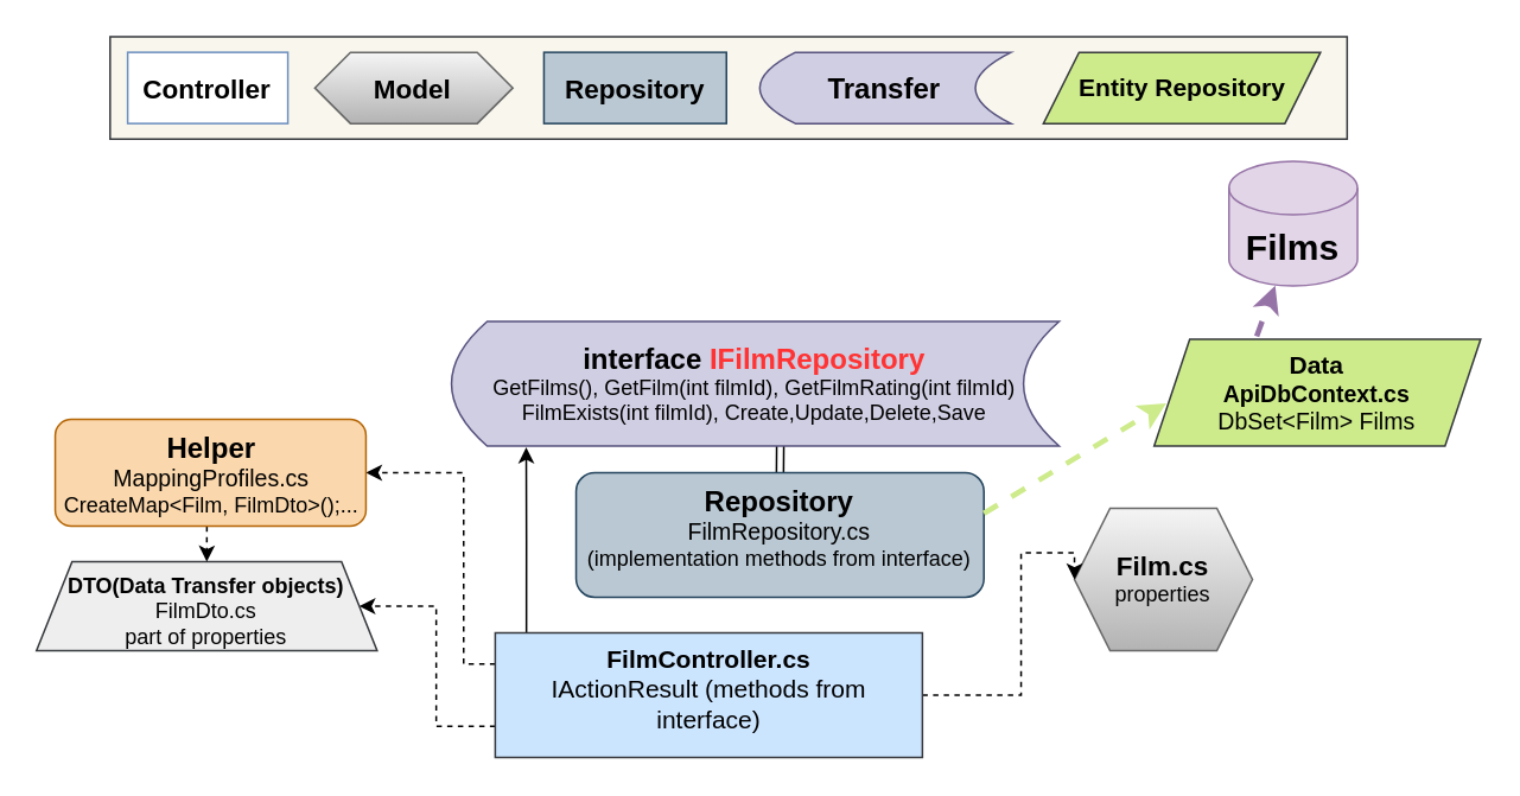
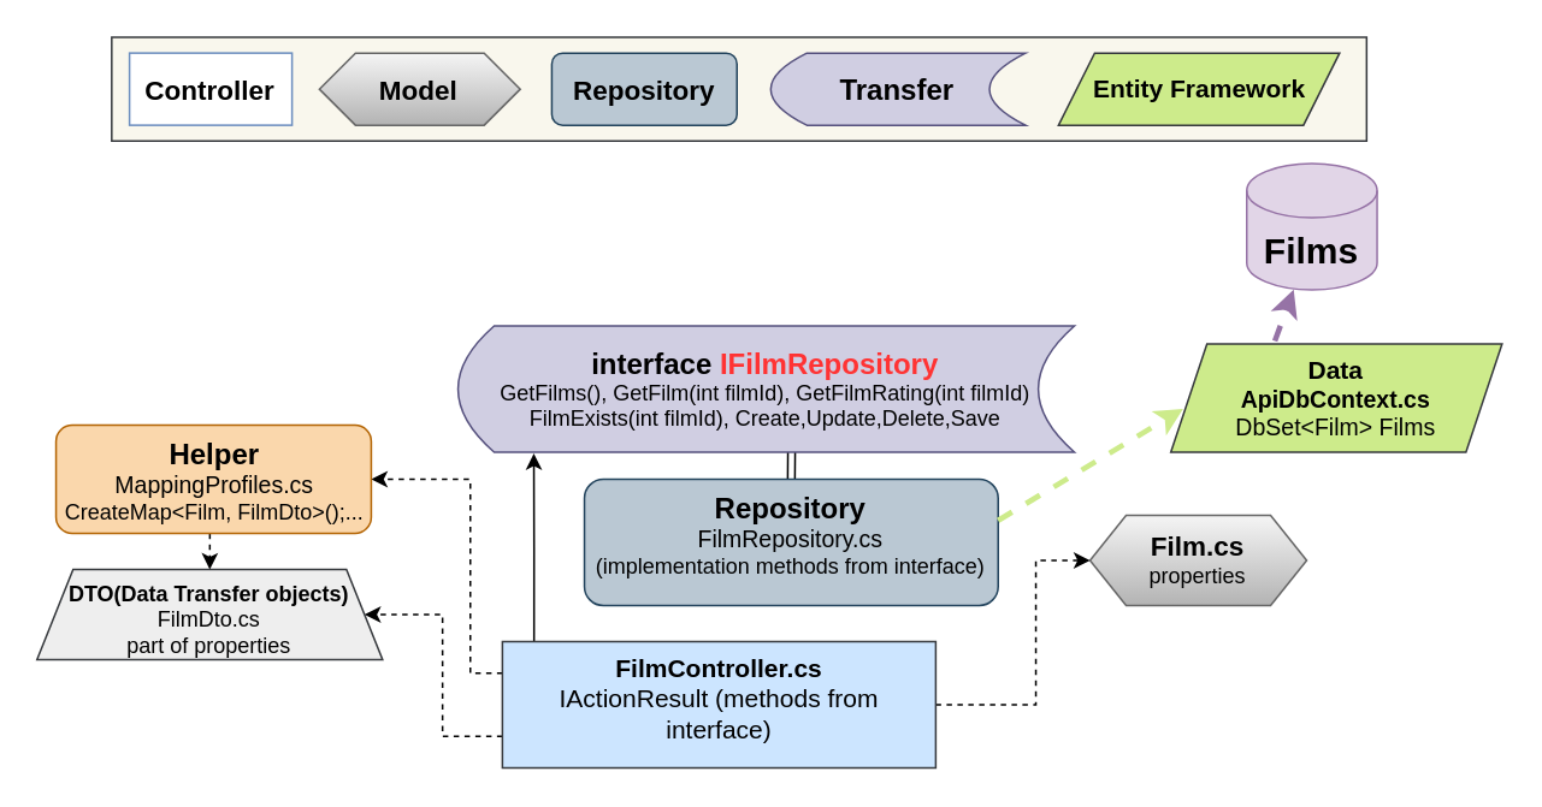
  <mxCell id="0" />
  <mxCell id="1" parent="0" />
  <mxCell id="2" value="" style="rounded=0;whiteSpace=wrap;html=1;fillColor=#f9f7ed;strokeColor=#36393d;" parent="1" vertex="1"><mxGeometry x="61.38" y="20" width="695.01" height="57.5" as="geometry" /></mxCell>
  <mxCell id="3" value="&lt;font size=&quot;1&quot; style=&quot;&quot;&gt;&lt;b style=&quot;font-size: 15px;&quot;&gt;Controller&lt;/b&gt;&lt;/font&gt;" style="rounded=0;whiteSpace=wrap;html=1;fillColor=#ffffff;strokeColor=#6c8ebf;" parent="1" vertex="1"><mxGeometry x="71.24" y="28.75" width="90" height="40" as="geometry" /></mxCell>
  <mxCell id="4" value="&lt;font style=&quot;border-color: var(--border-color);&quot;&gt;&lt;span style=&quot;font-size: 16px;&quot;&gt;&lt;b&gt;Transfer&lt;/b&gt;&lt;/span&gt;&lt;br&gt;&lt;/font&gt;" style="shape=dataStorage;whiteSpace=wrap;html=1;fixedSize=1;fillColor=#d0cee2;strokeColor=#56517e;" parent="1" vertex="1"><mxGeometry x="426.39" y="28.75" width="141.13" height="40" as="geometry" /></mxCell>
- <mxCell id="5" value="&lt;font style=&quot;&quot;&gt;&lt;b style=&quot;&quot;&gt;&lt;font style=&quot;font-size: 15px;&quot;&gt;Repository&lt;/font&gt;&lt;/b&gt;&lt;br&gt;&lt;/font&gt;" style="whiteSpace=wrap;html=1;fillColor=#bac8d3;strokeColor=#23445d;verticalAlign=middle;rounded=0;" parent="1" vertex="1"><mxGeometry x="305.12" y="28.75" width="102.54" height="40" as="geometry" /></mxCell>
+ <mxCell id="5" value="&lt;font style=&quot;&quot;&gt;&lt;b style=&quot;&quot;&gt;&lt;font style=&quot;font-size: 15px;&quot;&gt;Repository&lt;/font&gt;&lt;/b&gt;&lt;br&gt;&lt;/font&gt;" style="rounded=1;whiteSpace=wrap;html=1;fillColor=#bac8d3;strokeColor=#23445d;verticalAlign=middle;" parent="1" vertex="1"><mxGeometry x="305.12" y="28.75" width="102.54" height="40" as="geometry" /></mxCell>
  <mxCell id="6" value="&lt;font size=&quot;1&quot; style=&quot;&quot;&gt;&lt;b style=&quot;font-size: 15px;&quot;&gt;Model&lt;/b&gt;&lt;/font&gt;" style="shape=hexagon;perimeter=hexagonPerimeter2;whiteSpace=wrap;html=1;fixedSize=1;fillColor=#f5f5f5;strokeColor=#666666;gradientColor=#b3b3b3;" parent="1" vertex="1"><mxGeometry x="176.39" y="28.75" width="111.25" height="40" as="geometry" /></mxCell>
- <mxCell id="7" value="&lt;font style=&quot;font-size: 14px;&quot;&gt;&lt;b&gt;Entity Repository&lt;/b&gt;&lt;/font&gt;" style="shape=parallelogram;perimeter=parallelogramPerimeter;whiteSpace=wrap;html=1;fixedSize=1;fillColor=#cdeb8b;strokeColor=#36393d;" parent="1" vertex="1"><mxGeometry x="585.76" y="28.75" width="155.63" height="40" as="geometry" /></mxCell>
- <mxCell id="8" value="&lt;font style=&quot;&quot;&gt;&lt;b style=&quot;font-size: 15px;&quot;&gt;Film.cs&lt;/b&gt;&lt;br&gt;&lt;font style=&quot;font-size: 12px;&quot;&gt;properties&lt;/font&gt;&lt;br&gt;&lt;/font&gt;" style="shape=hexagon;perimeter=hexagonPerimeter2;whiteSpace=wrap;html=1;fixedSize=1;fillColor=#f5f5f5;strokeColor=#666666;gradientColor=#b3b3b3;" parent="1" vertex="1"><mxGeometry x="603.19" y="285" width="100" height="80" as="geometry" /></mxCell>
+ <mxCell id="7" value="&lt;font style=&quot;font-size: 14px;&quot;&gt;&lt;b&gt;Entity Framework&lt;/b&gt;&lt;/font&gt;" style="shape=parallelogram;perimeter=parallelogramPerimeter;whiteSpace=wrap;html=1;fixedSize=1;fillColor=#cdeb8b;strokeColor=#36393d;" parent="1" vertex="1"><mxGeometry x="585.76" y="28.75" width="155.63" height="40" as="geometry" /></mxCell>
+ <mxCell id="8" value="&lt;font style=&quot;&quot;&gt;&lt;b style=&quot;font-size: 15px;&quot;&gt;Film.cs&lt;/b&gt;&lt;br&gt;&lt;font style=&quot;font-size: 12px;&quot;&gt;properties&lt;/font&gt;&lt;br&gt;&lt;/font&gt;" style="shape=hexagon;perimeter=hexagonPerimeter2;whiteSpace=wrap;html=1;fixedSize=1;fillColor=#f5f5f5;strokeColor=#666666;gradientColor=#b3b3b3;" parent="1" vertex="1"><mxGeometry x="603.19" y="285" width="120" height="50" as="geometry" /></mxCell>
  <mxCell id="9" style="edgeStyle=orthogonalEdgeStyle;rounded=0;orthogonalLoop=1;jettySize=auto;html=1;exitX=0.073;exitY=-0.002;exitDx=0;exitDy=0;entryX=0.123;entryY=1.01;entryDx=0;entryDy=0;entryPerimeter=0;exitPerimeter=0;" parent="1" source="13" target="15" edge="1"><mxGeometry relative="1" as="geometry" /></mxCell>
  <mxCell id="10" style="edgeStyle=orthogonalEdgeStyle;rounded=0;orthogonalLoop=1;jettySize=auto;html=1;exitX=1;exitY=0.5;exitDx=0;exitDy=0;entryX=0;entryY=0.5;entryDx=0;entryDy=0;dashed=1;" parent="1" source="13" target="8" edge="1"><mxGeometry relative="1" as="geometry"><Array as="points"><mxPoint x="573.19" y="390" /><mxPoint x="573.19" y="310" /></Array></mxGeometry></mxCell>
  <mxCell id="11" style="edgeStyle=orthogonalEdgeStyle;rounded=0;orthogonalLoop=1;jettySize=auto;html=1;exitX=0;exitY=0.25;exitDx=0;exitDy=0;entryX=1;entryY=0.5;entryDx=0;entryDy=0;dashed=1;" edge="1" parent="1" source="13" target="23"><mxGeometry relative="1" as="geometry"><Array as="points"><mxPoint x="260" y="373" /><mxPoint x="260" y="265" /></Array></mxGeometry></mxCell>
  <mxCell id="12" style="edgeStyle=orthogonalEdgeStyle;rounded=0;orthogonalLoop=1;jettySize=auto;html=1;exitX=0;exitY=0.75;exitDx=0;exitDy=0;entryX=1;entryY=0.5;entryDx=0;entryDy=0;dashed=1;" edge="1" parent="1" source="13" target="21"><mxGeometry relative="1" as="geometry" /></mxCell>
  <mxCell id="13" value="&lt;b style=&quot;border-color: var(--border-color);&quot;&gt;FilmController.cs&lt;/b&gt;&lt;font style=&quot;&quot;&gt;&lt;br&gt;IActionResult (methods from interface)&lt;br&gt;&lt;/font&gt;" style="rounded=0;whiteSpace=wrap;html=1;fillColor=#cce5ff;strokeColor=#36393d;fontSize=14;verticalAlign=top;" parent="1" vertex="1"><mxGeometry x="277.76" y="355" width="240" height="70" as="geometry" /></mxCell>
  <mxCell id="14" style="edgeStyle=orthogonalEdgeStyle;rounded=0;orthogonalLoop=1;jettySize=auto;html=1;exitX=0.541;exitY=0.995;exitDx=0;exitDy=0;entryX=0.5;entryY=0;entryDx=0;entryDy=0;shape=link;exitPerimeter=0;" parent="1" source="15" target="16" edge="1"><mxGeometry relative="1" as="geometry" /></mxCell>
  <mxCell id="15" value="&lt;font style=&quot;border-color: var(--border-color); font-size: 16px;&quot;&gt;&lt;b style=&quot;border-color: var(--border-color);&quot;&gt;interface&lt;/b&gt;&amp;nbsp;&lt;font style=&quot;border-color: var(--border-color);&quot; color=&quot;#ff3333&quot;&gt;&lt;b style=&quot;border-color: var(--border-color);&quot;&gt;IFilmRepository&lt;/b&gt;&lt;/font&gt;&lt;/font&gt;&lt;br style=&quot;border-color: var(--border-color); font-size: 14px;&quot;&gt;&lt;font style=&quot;border-color: var(--border-color);&quot;&gt;GetFilms(),&amp;nbsp;GetFilm(int filmId),&amp;nbsp;GetFilmRating(int filmId)&lt;br&gt;FilmExists(int filmId), Create,Update,Delete,Save&lt;br&gt;&lt;/font&gt;" style="shape=dataStorage;whiteSpace=wrap;html=1;fixedSize=1;fillColor=#d0cee2;strokeColor=#56517e;" parent="1" vertex="1"><mxGeometry x="253.19" y="180" width="341.38" height="70" as="geometry" /></mxCell>
  <mxCell id="16" value="&lt;font style=&quot;&quot;&gt;&lt;b style=&quot;&quot;&gt;&lt;font style=&quot;font-size: 16px;&quot;&gt;Repository&lt;/font&gt;&lt;/b&gt;&lt;br&gt;&lt;font style=&quot;font-size: 13px;&quot;&gt;FilmRepository.cs&lt;br&gt;&lt;/font&gt;(implementation&amp;nbsp;methods from interface)&lt;br&gt;&lt;/font&gt;" style="rounded=1;whiteSpace=wrap;html=1;fillColor=#bac8d3;strokeColor=#23445d;verticalAlign=top;" parent="1" vertex="1"><mxGeometry x="323.19" y="265" width="229.13" height="70" as="geometry" /></mxCell>
  <mxCell id="17" value="&lt;font style=&quot;font-size: 13px;&quot;&gt;&lt;b&gt;&lt;font style=&quot;font-size: 14px;&quot;&gt;Data&lt;/font&gt;&lt;br&gt;ApiDbContext.cs&lt;br&gt;&lt;/b&gt;DbSet&amp;lt;Film&amp;gt; Films&lt;br&gt;&lt;/font&gt;" style="shape=parallelogram;perimeter=parallelogramPerimeter;whiteSpace=wrap;html=1;fixedSize=1;fillColor=#cdeb8b;strokeColor=#36393d;verticalAlign=top;" parent="1" vertex="1"><mxGeometry x="647.95" y="190" width="183.44" height="60" as="geometry" /></mxCell>
  <mxCell id="18" style="rounded=0;orthogonalLoop=1;jettySize=auto;html=1;exitX=1;exitY=0.326;exitDx=0;exitDy=0;entryX=0.037;entryY=0.599;entryDx=0;entryDy=0;dashed=1;strokeColor=#CDEB8B;strokeWidth=3;exitPerimeter=0;entryPerimeter=0;" parent="1" source="16" target="17" edge="1"><mxGeometry relative="1" as="geometry"><mxPoint x="552.32" y="292" as="sourcePoint" /><mxPoint x="804.32" y="220" as="targetPoint" /></mxGeometry></mxCell>
  <mxCell id="19" value="&lt;b&gt;&lt;font style=&quot;font-size: 20px;&quot;&gt;Films&lt;/font&gt;&lt;/b&gt;" style="shape=cylinder3;whiteSpace=wrap;html=1;boundedLbl=1;backgroundOutline=1;size=15;fillColor=#e1d5e7;strokeColor=#9673a6;" parent="1" vertex="1"><mxGeometry x="690" y="90" width="72.2" height="70" as="geometry" /></mxCell>
  <mxCell id="20" style="rounded=0;orthogonalLoop=1;jettySize=auto;html=1;exitX=0.314;exitY=-0.027;exitDx=0;exitDy=0;entryX=0.36;entryY=0.998;entryDx=0;entryDy=0;entryPerimeter=0;dashed=1;strokeWidth=3;strokeColor=#9673A6;exitPerimeter=0;" parent="1" source="17" target="19" edge="1"><mxGeometry relative="1" as="geometry"><mxPoint x="761.05" y="111.25" as="sourcePoint" /><mxPoint x="910.49" y="-58.75" as="targetPoint" /></mxGeometry></mxCell>
  <mxCell id="21" value="&lt;b&gt;DTO(Data Transfer objects)&lt;/b&gt;&lt;br&gt;FilmDto.cs&lt;br&gt;part of properties" style="shape=trapezoid;perimeter=trapezoidPerimeter;whiteSpace=wrap;html=1;fixedSize=1;verticalAlign=top;fillColor=#eeeeee;strokeColor=#36393d;" parent="1" vertex="1"><mxGeometry x="20" y="315" width="191.38" height="50" as="geometry" /></mxCell>
  <mxCell id="22" style="edgeStyle=orthogonalEdgeStyle;rounded=0;orthogonalLoop=1;jettySize=auto;html=1;exitX=0.488;exitY=1.004;exitDx=0;exitDy=0;entryX=0.5;entryY=0;entryDx=0;entryDy=0;exitPerimeter=0;dashed=1;" parent="1" source="23" target="21" edge="1"><mxGeometry relative="1" as="geometry" /></mxCell>
  <mxCell id="23" value="&lt;font style=&quot;&quot;&gt;&lt;b style=&quot;&quot;&gt;&lt;font style=&quot;font-size: 16px;&quot;&gt;Helper&lt;/font&gt;&lt;/b&gt;&lt;br&gt;&lt;font style=&quot;font-size: 13px;&quot;&gt;MappingProfiles.cs&lt;br&gt;&lt;/font&gt;CreateMap&amp;lt;Film, FilmDto&amp;gt;();...&lt;br&gt;&lt;/font&gt;" style="rounded=1;whiteSpace=wrap;html=1;fillColor=#fad7ac;strokeColor=#b46504;verticalAlign=top;" parent="1" vertex="1"><mxGeometry x="30.54" y="235" width="174.58" height="60" as="geometry" /></mxCell>
